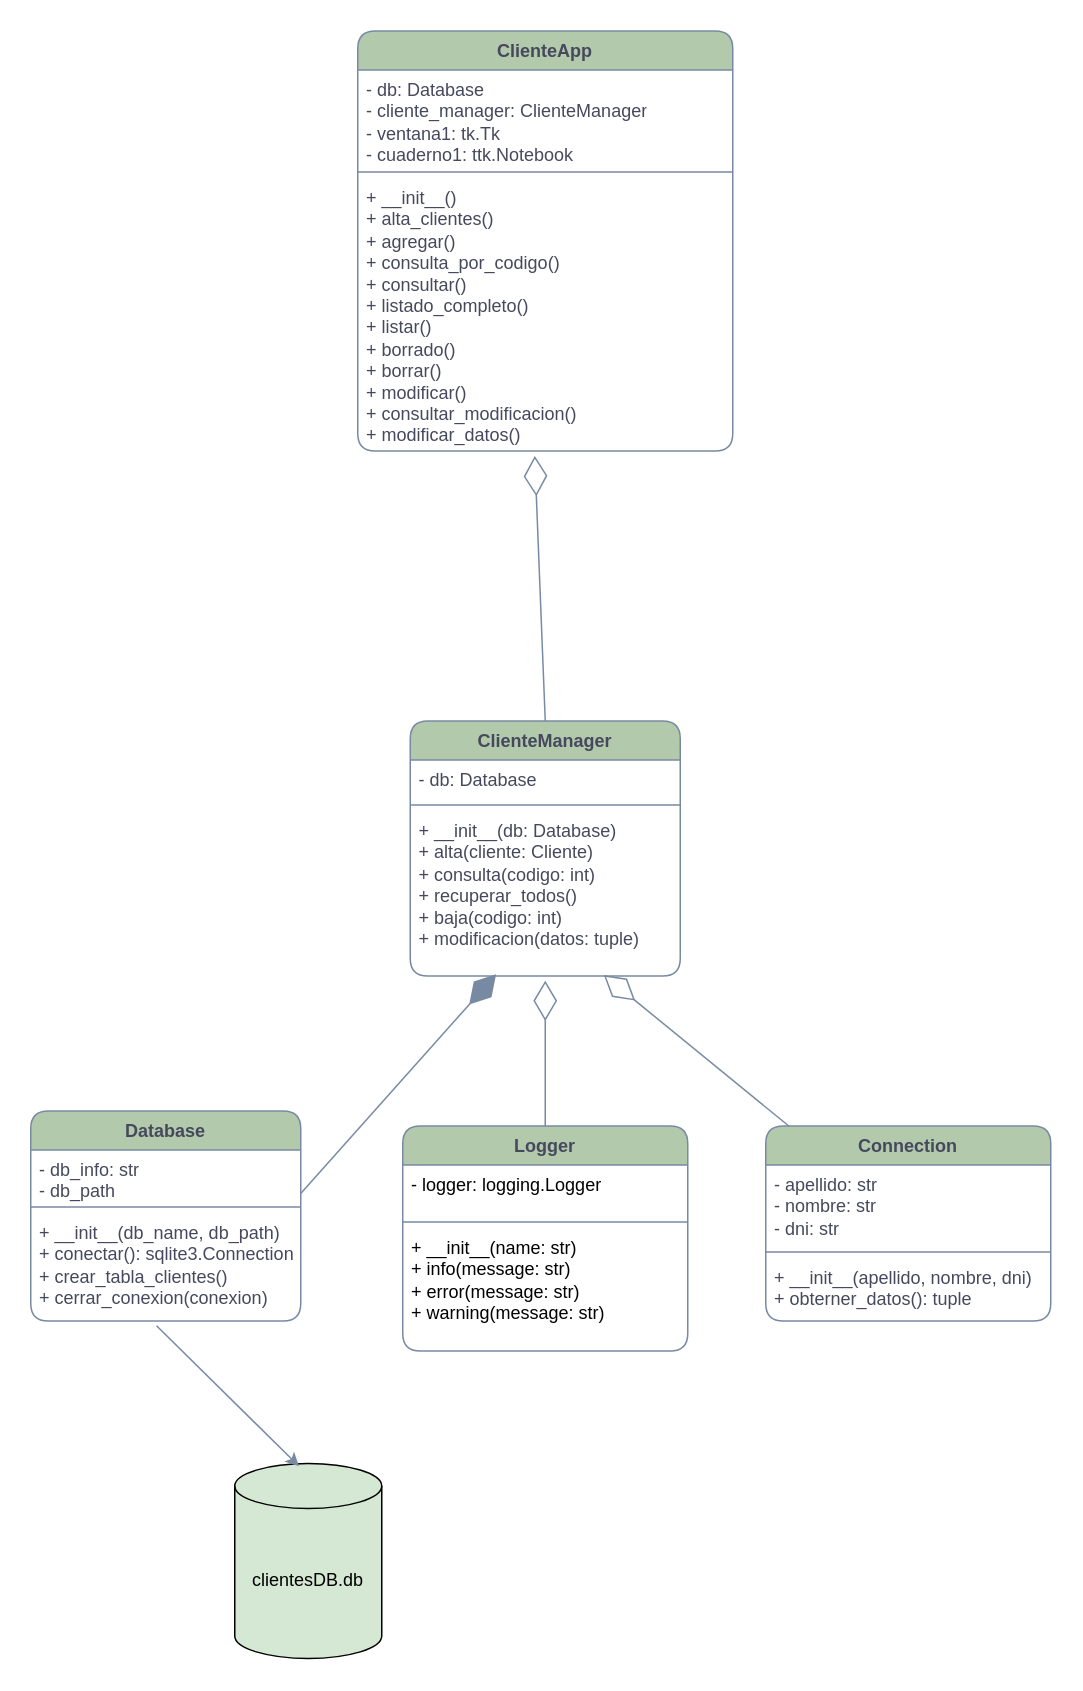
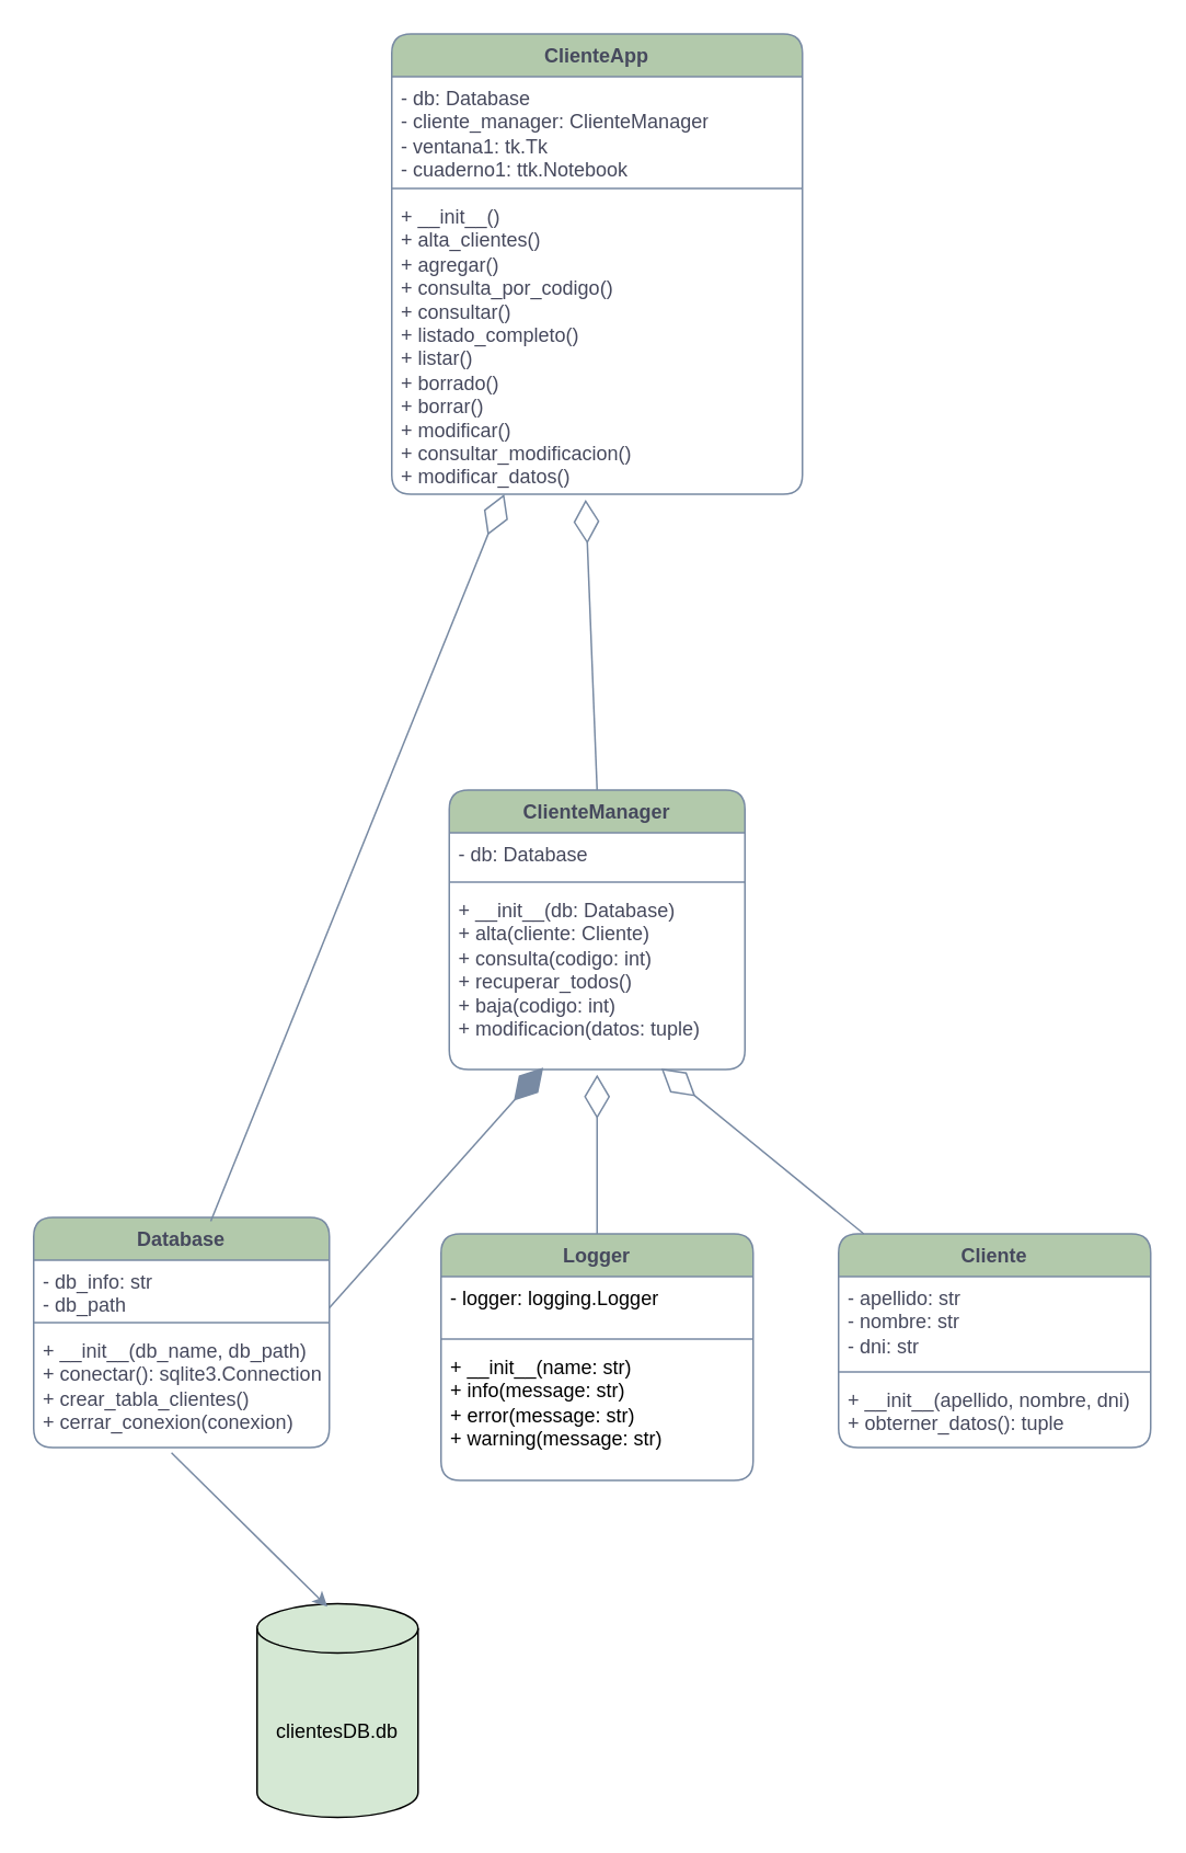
  <mxCell id="0" />
  <mxCell id="1" parent="0" />
- <mxCell id="2" value="Connection" style="swimlane;fontStyle=1;align=center;verticalAlign=top;childLayout=stackLayout;horizontal=1;startSize=26;horizontalStack=0;resizeParent=1;resizeParentMax=0;resizeLast=0;collapsible=1;marginBottom=0;whiteSpace=wrap;html=1;labelBackgroundColor=none;fillColor=#B2C9AB;strokeColor=#788AA3;fontColor=#46495D;rounded=1;" parent="1" vertex="1"><mxGeometry x="510" y="750" width="190" height="130" as="geometry" /></mxCell>
+ <mxCell id="2" value="Cliente" style="swimlane;fontStyle=1;align=center;verticalAlign=top;childLayout=stackLayout;horizontal=1;startSize=26;horizontalStack=0;resizeParent=1;resizeParentMax=0;resizeLast=0;collapsible=1;marginBottom=0;whiteSpace=wrap;html=1;labelBackgroundColor=none;fillColor=#B2C9AB;strokeColor=#788AA3;fontColor=#46495D;rounded=1;" parent="1" vertex="1"><mxGeometry x="510" y="750" width="190" height="130" as="geometry" /></mxCell>
  <mxCell id="3" value="- apellido: str&lt;br&gt;- nombre: str&lt;div&gt;- dni: str&lt;/div&gt;" style="text;strokeColor=none;fillColor=none;align=left;verticalAlign=top;spacingLeft=4;spacingRight=4;overflow=hidden;rotatable=0;points=[[0,0.5],[1,0.5]];portConstraint=eastwest;whiteSpace=wrap;html=1;labelBackgroundColor=none;fontColor=#46495D;rounded=1;" parent="2" vertex="1"><mxGeometry y="26" width="190" height="54" as="geometry" /></mxCell>
  <mxCell id="4" value="" style="line;strokeWidth=1;fillColor=none;align=left;verticalAlign=middle;spacingTop=-1;spacingLeft=3;spacingRight=3;rotatable=0;labelPosition=right;points=[];portConstraint=eastwest;strokeColor=#788AA3;labelBackgroundColor=none;fontColor=#46495D;rounded=1;" parent="2" vertex="1"><mxGeometry y="80" width="190" height="8" as="geometry" /></mxCell>
  <mxCell id="5" value="+ __init__(apellido, nombre, dni)&lt;br&gt;+ obterner_datos(): tuple" style="text;strokeColor=none;fillColor=none;align=left;verticalAlign=top;spacingLeft=4;spacingRight=4;overflow=hidden;rotatable=0;points=[[0,0.5],[1,0.5]];portConstraint=eastwest;whiteSpace=wrap;html=1;labelBackgroundColor=none;fontColor=#46495D;rounded=1;" parent="2" vertex="1"><mxGeometry y="88" width="190" height="42" as="geometry" /></mxCell>
  <mxCell id="6" value="Database" style="swimlane;fontStyle=1;align=center;verticalAlign=top;childLayout=stackLayout;horizontal=1;startSize=26;horizontalStack=0;resizeParent=1;resizeParentMax=0;resizeLast=0;collapsible=1;marginBottom=0;whiteSpace=wrap;html=1;labelBackgroundColor=none;fillColor=#B2C9AB;strokeColor=#788AA3;fontColor=#46495D;rounded=1;" parent="1" vertex="1"><mxGeometry x="20" y="740" width="180" height="140" as="geometry" /></mxCell>
  <mxCell id="7" value="- db_info: str&lt;div&gt;- db_path&lt;br&gt;&lt;br&gt;&lt;/div&gt;" style="text;strokeColor=none;fillColor=none;align=left;verticalAlign=top;spacingLeft=4;spacingRight=4;overflow=hidden;rotatable=0;points=[[0,0.5],[1,0.5]];portConstraint=eastwest;whiteSpace=wrap;html=1;labelBackgroundColor=none;fontColor=#46495D;rounded=1;" parent="6" vertex="1"><mxGeometry y="26" width="180" height="34" as="geometry" /></mxCell>
  <mxCell id="8" value="" style="line;strokeWidth=1;fillColor=none;align=left;verticalAlign=middle;spacingTop=-1;spacingLeft=3;spacingRight=3;rotatable=0;labelPosition=right;points=[];portConstraint=eastwest;strokeColor=#788AA3;labelBackgroundColor=none;fontColor=#46495D;rounded=1;" parent="6" vertex="1"><mxGeometry y="60" width="180" height="8" as="geometry" /></mxCell>
  <mxCell id="9" value="+ __init__(db_name, db_path)&lt;div&gt;+ conectar(): sqlite3.Connection&lt;/div&gt;&lt;div&gt;+ crear_tabla_clientes()&lt;/div&gt;&lt;div&gt;+ cerrar_conexion(conexion)&lt;/div&gt;" style="text;strokeColor=none;fillColor=none;align=left;verticalAlign=top;spacingLeft=4;spacingRight=4;overflow=hidden;rotatable=0;points=[[0,0.5],[1,0.5]];portConstraint=eastwest;whiteSpace=wrap;html=1;labelBackgroundColor=none;fontColor=#46495D;rounded=1;" parent="6" vertex="1"><mxGeometry y="68" width="180" height="72" as="geometry" /></mxCell>
  <mxCell id="10" value="ClienteManager" style="swimlane;fontStyle=1;align=center;verticalAlign=top;childLayout=stackLayout;horizontal=1;startSize=26;horizontalStack=0;resizeParent=1;resizeParentMax=0;resizeLast=0;collapsible=1;marginBottom=0;whiteSpace=wrap;html=1;labelBackgroundColor=none;fillColor=#B2C9AB;strokeColor=#788AA3;fontColor=#46495D;rounded=1;" parent="1" vertex="1"><mxGeometry x="273" y="480" width="180" height="170" as="geometry" /></mxCell>
  <mxCell id="11" value="- db: Database" style="text;strokeColor=none;fillColor=none;align=left;verticalAlign=top;spacingLeft=4;spacingRight=4;overflow=hidden;rotatable=0;points=[[0,0.5],[1,0.5]];portConstraint=eastwest;whiteSpace=wrap;html=1;labelBackgroundColor=none;fontColor=#46495D;rounded=1;" parent="10" vertex="1"><mxGeometry y="26" width="180" height="26" as="geometry" /></mxCell>
  <mxCell id="12" value="" style="line;strokeWidth=1;fillColor=none;align=left;verticalAlign=middle;spacingTop=-1;spacingLeft=3;spacingRight=3;rotatable=0;labelPosition=right;points=[];portConstraint=eastwest;strokeColor=#788AA3;labelBackgroundColor=none;fontColor=#46495D;rounded=1;" parent="10" vertex="1"><mxGeometry y="52" width="180" height="8" as="geometry" /></mxCell>
  <mxCell id="13" value="+ __init__(db: Database)&lt;div&gt;+ alta(cliente: Cliente)&lt;/div&gt;&lt;div&gt;+ consulta(codigo: int)&lt;/div&gt;&lt;div&gt;+ recuperar_todos()&lt;br&gt;+ baja(codigo: int)&lt;/div&gt;&lt;div&gt;+ modificacion(datos: tuple)&lt;br&gt;&lt;div&gt;&lt;br&gt;&lt;/div&gt;&lt;/div&gt;" style="text;strokeColor=none;fillColor=none;align=left;verticalAlign=top;spacingLeft=4;spacingRight=4;overflow=hidden;rotatable=0;points=[[0,0.5],[1,0.5]];portConstraint=eastwest;whiteSpace=wrap;html=1;labelBackgroundColor=none;fontColor=#46495D;rounded=1;" parent="10" vertex="1"><mxGeometry y="60" width="180" height="110" as="geometry" /></mxCell>
  <mxCell id="14" value="ClienteApp" style="swimlane;fontStyle=1;align=center;verticalAlign=top;childLayout=stackLayout;horizontal=1;startSize=26;horizontalStack=0;resizeParent=1;resizeParentMax=0;resizeLast=0;collapsible=1;marginBottom=0;whiteSpace=wrap;html=1;labelBackgroundColor=none;fillColor=#B2C9AB;strokeColor=#788AA3;fontColor=#46495D;rounded=1;" parent="1" vertex="1"><mxGeometry x="238" y="20" width="250" height="280" as="geometry" /></mxCell>
  <mxCell id="15" value="- db: Database&lt;div&gt;- cliente_manager: ClienteManager&lt;/div&gt;&lt;div&gt;- ventana1: tk.Tk&lt;/div&gt;&lt;div&gt;- cuaderno1: ttk.Notebook&amp;nbsp;&lt;/div&gt;" style="text;strokeColor=none;fillColor=none;align=left;verticalAlign=top;spacingLeft=4;spacingRight=4;overflow=hidden;rotatable=0;points=[[0,0.5],[1,0.5]];portConstraint=eastwest;whiteSpace=wrap;html=1;labelBackgroundColor=none;fontColor=#46495D;rounded=1;" parent="14" vertex="1"><mxGeometry y="26" width="250" height="64" as="geometry" /></mxCell>
  <mxCell id="16" value="" style="line;strokeWidth=1;fillColor=none;align=left;verticalAlign=middle;spacingTop=-1;spacingLeft=3;spacingRight=3;rotatable=0;labelPosition=right;points=[];portConstraint=eastwest;strokeColor=#788AA3;labelBackgroundColor=none;fontColor=#46495D;rounded=1;" parent="14" vertex="1"><mxGeometry y="90" width="250" height="8" as="geometry" /></mxCell>
  <mxCell id="17" value="+ __init__()&lt;div&gt;+ alta_clientes()&lt;/div&gt;&lt;div&gt;+ agregar()&lt;/div&gt;&lt;div&gt;+ consulta_por_codigo()&lt;/div&gt;&lt;div&gt;+ consultar()&lt;/div&gt;&lt;div&gt;+ listado_completo()&lt;/div&gt;&lt;div&gt;+ listar()&lt;/div&gt;&lt;div&gt;+ borrado()&lt;/div&gt;&lt;div&gt;+ borrar()&lt;/div&gt;&lt;div&gt;+ modificar()&lt;/div&gt;&lt;div&gt;+ consultar_modificacion()&lt;/div&gt;&lt;div&gt;+ modificar_datos()&lt;/div&gt;" style="text;strokeColor=none;fillColor=none;align=left;verticalAlign=top;spacingLeft=4;spacingRight=4;overflow=hidden;rotatable=0;points=[[0,0.5],[1,0.5]];portConstraint=eastwest;whiteSpace=wrap;html=1;labelBackgroundColor=none;fontColor=#46495D;rounded=1;" parent="14" vertex="1"><mxGeometry y="98" width="250" height="182" as="geometry" /></mxCell>
  <mxCell id="18" value="" style="endArrow=diamondThin;endFill=1;endSize=24;html=1;rounded=1;exitX=1;exitY=0.853;exitDx=0;exitDy=0;exitPerimeter=0;entryX=0.318;entryY=0.99;entryDx=0;entryDy=0;entryPerimeter=0;labelBackgroundColor=none;strokeColor=#788AA3;fontColor=default;" parent="1" source="7" target="13" edge="1"><mxGeometry width="160" relative="1" as="geometry"><mxPoint x="263" y="427.2" as="sourcePoint" /><mxPoint x="359.76" y="325.002" as="targetPoint" /></mxGeometry></mxCell>
  <mxCell id="19" value="" style="endArrow=diamondThin;endFill=0;endSize=24;html=1;rounded=1;entryX=0.717;entryY=0.994;entryDx=0;entryDy=0;entryPerimeter=0;labelBackgroundColor=none;strokeColor=#788AA3;fontColor=default;" parent="1" source="2" target="13" edge="1"><mxGeometry width="160" relative="1" as="geometry"><mxPoint x="213" y="285" as="sourcePoint" /><mxPoint x="373" y="285" as="targetPoint" /></mxGeometry></mxCell>
+ <mxCell id="20" value="" style="endArrow=diamondThin;endFill=0;endSize=24;html=1;rounded=1;strokeColor=#788AA3;exitX=0.599;exitY=0.017;exitDx=0;exitDy=0;exitPerimeter=0;labelBackgroundColor=none;fontColor=default;" parent="1" source="6" target="14" edge="1"><mxGeometry width="160" relative="1" as="geometry"><mxPoint x="250" y="205" as="sourcePoint" /><mxPoint x="378.98" y="248.2" as="targetPoint" /></mxGeometry></mxCell>
  <mxCell id="21" value="" style="endArrow=diamondThin;endFill=0;endSize=24;html=1;rounded=1;strokeColor=#788AA3;exitX=0.5;exitY=0;exitDx=0;exitDy=0;labelBackgroundColor=none;fontColor=default;entryX=0.472;entryY=1.018;entryDx=0;entryDy=0;entryPerimeter=0;" parent="1" source="10" target="17" edge="1"><mxGeometry width="160" relative="1" as="geometry"><mxPoint x="251" y="487" as="sourcePoint" /><mxPoint x="380" y="530" as="targetPoint" /></mxGeometry></mxCell>
  <mxCell id="22" value="Logger" style="swimlane;fontStyle=1;align=center;verticalAlign=top;childLayout=stackLayout;horizontal=1;startSize=26;horizontalStack=0;resizeParent=1;resizeParentMax=0;resizeLast=0;collapsible=1;marginBottom=0;whiteSpace=wrap;html=1;labelBackgroundColor=none;fillColor=#B2C9AB;strokeColor=#788AA3;fontColor=#46495D;rounded=1;" parent="1" vertex="1"><mxGeometry x="268" y="750" width="190" height="150" as="geometry" /></mxCell>
  <mxCell id="23" value="&lt;span style=&quot;color: rgb(0, 0, 0);&quot;&gt;- logger: logging.Logger&lt;/span&gt;" style="text;strokeColor=none;fillColor=none;align=left;verticalAlign=top;spacingLeft=4;spacingRight=4;overflow=hidden;rotatable=0;points=[[0,0.5],[1,0.5]];portConstraint=eastwest;whiteSpace=wrap;html=1;labelBackgroundColor=none;fontColor=#46495D;rounded=1;" parent="22" vertex="1"><mxGeometry y="26" width="190" height="34" as="geometry" /></mxCell>
  <mxCell id="24" value="" style="line;strokeWidth=1;fillColor=none;align=left;verticalAlign=middle;spacingTop=-1;spacingLeft=3;spacingRight=3;rotatable=0;labelPosition=right;points=[];portConstraint=eastwest;strokeColor=#788AA3;labelBackgroundColor=none;fontColor=#46495D;rounded=1;" parent="22" vertex="1"><mxGeometry y="60" width="190" height="8" as="geometry" /></mxCell>
  <mxCell id="25" value="&lt;span style=&quot;color: rgb(0, 0, 0);&quot;&gt;+ __init__(name: str)&amp;nbsp;&lt;/span&gt;&lt;div style=&quot;color: rgb(0, 0, 0);&quot;&gt;+ info(message: str)&amp;nbsp;&lt;/div&gt;&lt;div style=&quot;color: rgb(0, 0, 0);&quot;&gt;+ error(message: str)&amp;nbsp;&lt;/div&gt;&lt;div style=&quot;color: rgb(0, 0, 0);&quot;&gt;+ warning(message: str)&amp;nbsp;&lt;/div&gt;" style="text;strokeColor=none;fillColor=none;align=left;verticalAlign=top;spacingLeft=4;spacingRight=4;overflow=hidden;rotatable=0;points=[[0,0.5],[1,0.5]];portConstraint=eastwest;whiteSpace=wrap;html=1;labelBackgroundColor=none;fontColor=#46495D;rounded=1;" parent="22" vertex="1"><mxGeometry y="68" width="190" height="82" as="geometry" /></mxCell>
  <mxCell id="26" value="" style="endArrow=diamondThin;endFill=0;endSize=24;html=1;rounded=1;entryX=0.5;entryY=1.028;entryDx=0;entryDy=0;entryPerimeter=0;labelBackgroundColor=none;strokeColor=#788AA3;fontColor=default;exitX=0.5;exitY=0;exitDx=0;exitDy=0;" parent="1" source="22" target="13" edge="1"><mxGeometry width="160" relative="1" as="geometry"><mxPoint x="470" y="750" as="sourcePoint" /><mxPoint x="347" y="649" as="targetPoint" /></mxGeometry></mxCell>
  <mxCell id="27" value="clientesDB.db" style="shape=cylinder3;whiteSpace=wrap;html=1;boundedLbl=1;backgroundOutline=1;size=15;fillColor=#D5E8D4;" parent="1" vertex="1"><mxGeometry x="156" y="975" width="98" height="130" as="geometry" /></mxCell>
  <mxCell id="28" value="" style="endArrow=classic;html=1;rounded=0;entryX=0.437;entryY=0.014;entryDx=0;entryDy=0;entryPerimeter=0;exitX=0.466;exitY=1.044;exitDx=0;exitDy=0;exitPerimeter=0;strokeColor=#788AA3;" edge="1" parent="1" source="9" target="27"><mxGeometry width="50" height="50" relative="1" as="geometry"><mxPoint x="197" y="855" as="sourcePoint" /><mxPoint x="247" y="805" as="targetPoint" /></mxGeometry></mxCell>
